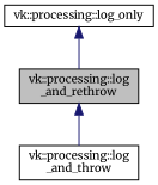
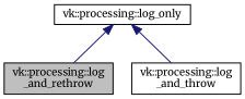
  digraph {
    fontname=Merriweather
    rankdir=TB
    node [color=black fillcolor=white fontname=Merriweather fontsize=10 shape=record style=filled]
    edge [color=midnightblue dir=back fontname=Merriweather fontsize=10 labelfontname=Helvetica labelfontsize=10 style=solid]
    n1 [fillcolor=grey75 fontcolor=black height=0.2 label="vk::processing::log\l_and_rethrow" width=0.4]
    n2 [height=0.2 label="vk::processing::log\l_and_throw" width=0.4]
    n3 [height=0.2 label="vk::processing::log_only" width=0.4]
-   n1 -> n2
+   n3 -> n2
    n3 -> n1
  }
